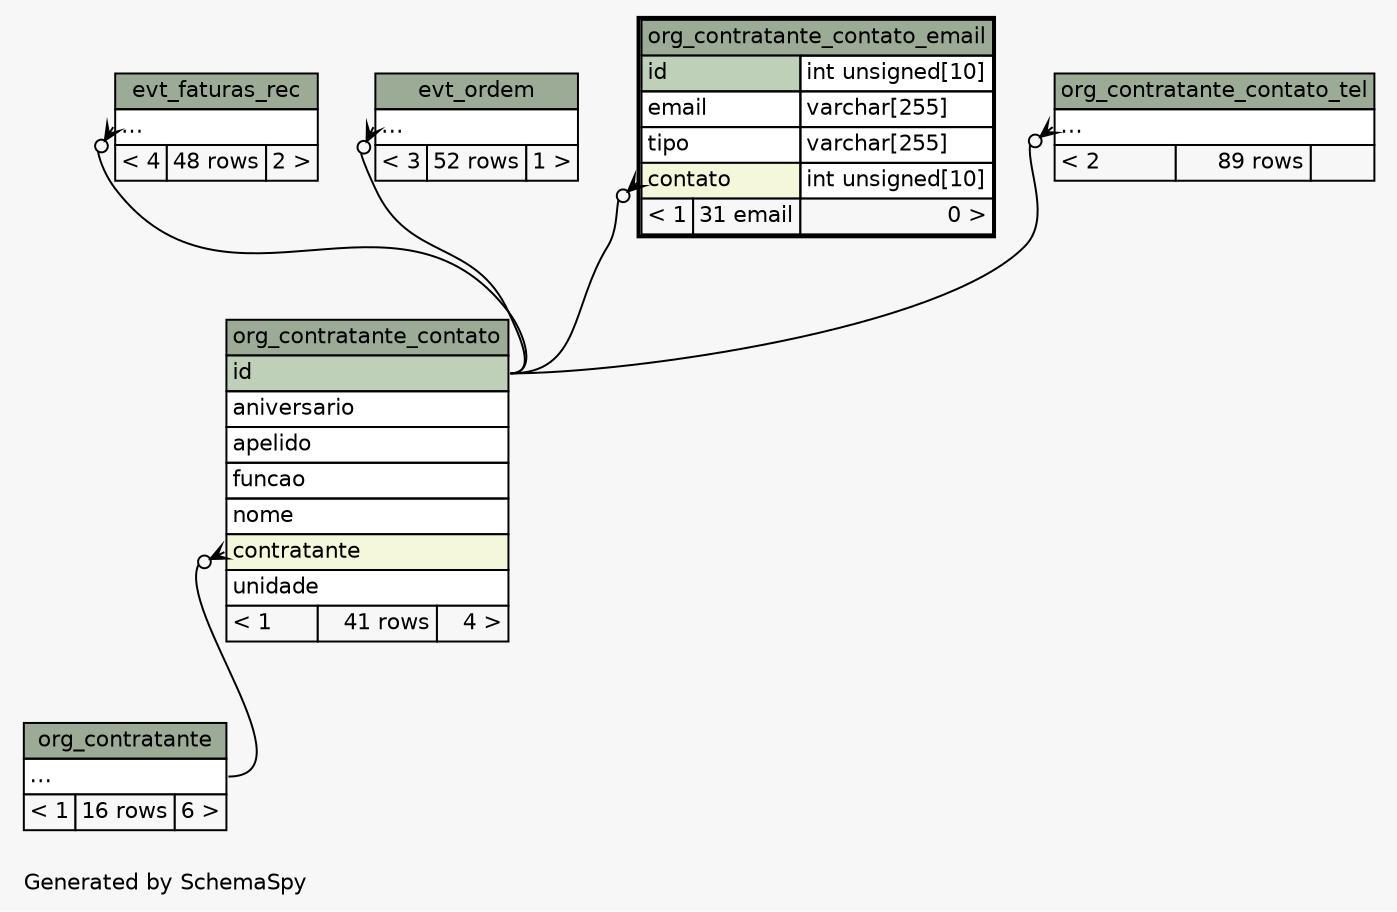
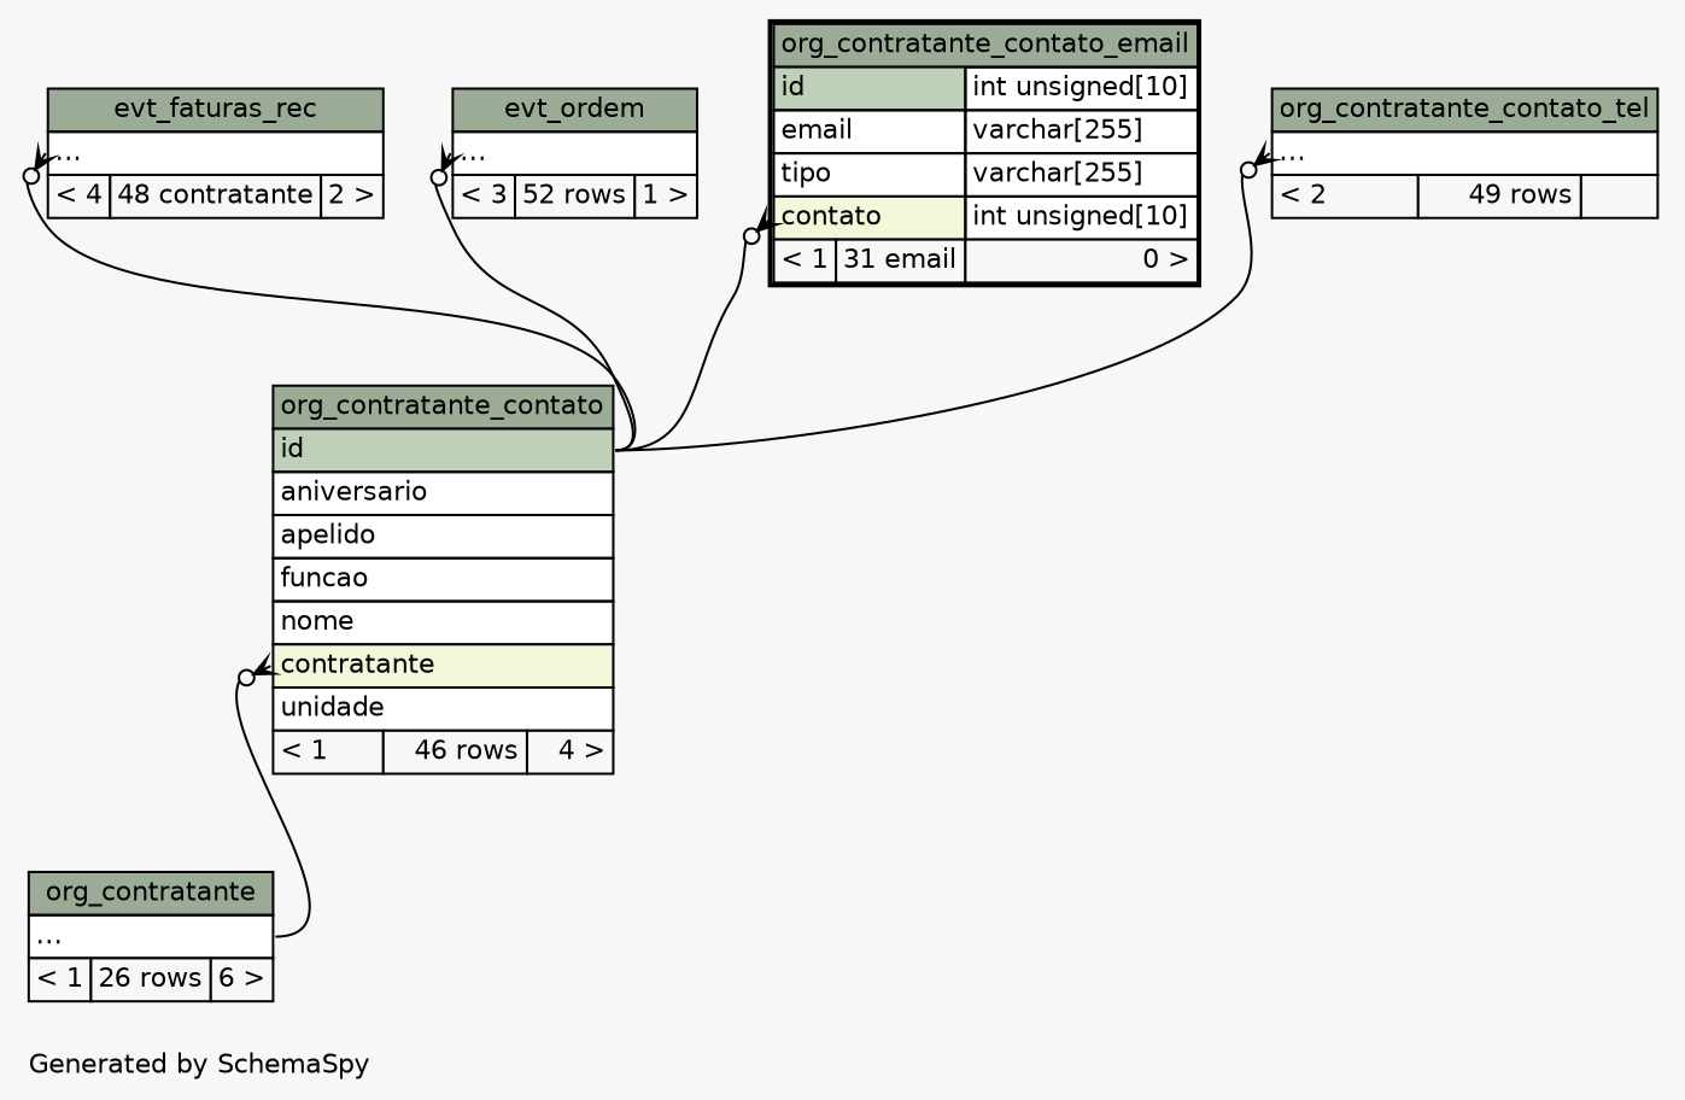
  digraph {
    bgcolor="#f7f7f7"
    fontname=Helvetica
    fontsize=11
    label="\nGenerated by SchemaSpy"
    labeljust=l
    nodesep=0.18
    rankdir=TB
    ranksep=0.46
    node [fontname=Helvetica fontsize=11 shape=plaintext]
    edge [arrowhead=none arrowsize=0.8 arrowtail=crowodot dir=back headport="id:e" tailport="elipses:w"]
-   n1 [label=<     <TABLE BORDER="0" CELLBORDER="1" CELLSPACING="0" BGCOLOR="#ffffff">       <TR><TD COLSPAN="3" BGCOLOR="#9bab96" ALIGN="CENTER">evt_faturas_rec</TD></TR>       <TR><TD PORT="elipses" COLSPAN="3" ALIGN="LEFT">...</TD></TR>       <TR><TD ALIGN="LEFT" BGCOLOR="#f7f7f7">&lt; 4</TD><TD ALIGN="RIGHT" BGCOLOR="#f7f7f7">48 rows</TD><TD ALIGN="RIGHT" BGCOLOR="#f7f7f7">2 &gt;</TD></TR>     </TABLE>>]
-   n2 [label=<     <TABLE BORDER="0" CELLBORDER="1" CELLSPACING="0" BGCOLOR="#ffffff">       <TR><TD COLSPAN="3" BGCOLOR="#9bab96" ALIGN="CENTER">org_contratante_contato</TD></TR>       <TR><TD PORT="id" COLSPAN="3" BGCOLOR="#bed1b8" ALIGN="LEFT">id</TD></TR>       <TR><TD PORT="aniversario" COLSPAN="3" ALIGN="LEFT">aniversario</TD></TR>       <TR><TD PORT="apelido" COLSPAN="3" ALIGN="LEFT">apelido</TD></TR>       <TR><TD PORT="funcao" COLSPAN="3" ALIGN="LEFT">funcao</TD></TR>       <TR><TD PORT="nome" COLSPAN="3" ALIGN="LEFT">nome</TD></TR>       <TR><TD PORT="contratante" COLSPAN="3" BGCOLOR="#f4f7da" ALIGN="LEFT">contratante</TD></TR>       <TR><TD PORT="unidade" COLSPAN="3" ALIGN="LEFT">unidade</TD></TR>       <TR><TD ALIGN="LEFT" BGCOLOR="#f7f7f7">&lt; 1</TD><TD ALIGN="RIGHT" BGCOLOR="#f7f7f7">41 rows</TD><TD ALIGN="RIGHT" BGCOLOR="#f7f7f7">4 &gt;</TD></TR>     </TABLE>>]
-   n3 [label=<     <TABLE BORDER="0" CELLBORDER="1" CELLSPACING="0" BGCOLOR="#ffffff">       <TR><TD COLSPAN="3" BGCOLOR="#9bab96" ALIGN="CENTER">org_contratante</TD></TR>       <TR><TD PORT="elipses" COLSPAN="3" ALIGN="LEFT">...</TD></TR>       <TR><TD ALIGN="LEFT" BGCOLOR="#f7f7f7">&lt; 1</TD><TD ALIGN="RIGHT" BGCOLOR="#f7f7f7">16 rows</TD><TD ALIGN="RIGHT" BGCOLOR="#f7f7f7">6 &gt;</TD></TR>     </TABLE>>]
+   n1 [label=<     <TABLE BORDER="0" CELLBORDER="1" CELLSPACING="0" BGCOLOR="#ffffff">       <TR><TD COLSPAN="3" BGCOLOR="#9bab96" ALIGN="CENTER">evt_faturas_rec</TD></TR>       <TR><TD PORT="elipses" COLSPAN="3" ALIGN="LEFT">...</TD></TR>       <TR><TD ALIGN="LEFT" BGCOLOR="#f7f7f7">&lt; 4</TD><TD ALIGN="RIGHT" BGCOLOR="#f7f7f7">48 contratante</TD><TD ALIGN="RIGHT" BGCOLOR="#f7f7f7">2 &gt;</TD></TR>     </TABLE>>]
+   n2 [label=<     <TABLE BORDER="0" CELLBORDER="1" CELLSPACING="0" BGCOLOR="#ffffff">       <TR><TD COLSPAN="3" BGCOLOR="#9bab96" ALIGN="CENTER">org_contratante_contato</TD></TR>       <TR><TD PORT="id" COLSPAN="3" BGCOLOR="#bed1b8" ALIGN="LEFT">id</TD></TR>       <TR><TD PORT="aniversario" COLSPAN="3" ALIGN="LEFT">aniversario</TD></TR>       <TR><TD PORT="apelido" COLSPAN="3" ALIGN="LEFT">apelido</TD></TR>       <TR><TD PORT="funcao" COLSPAN="3" ALIGN="LEFT">funcao</TD></TR>       <TR><TD PORT="nome" COLSPAN="3" ALIGN="LEFT">nome</TD></TR>       <TR><TD PORT="contratante" COLSPAN="3" BGCOLOR="#f4f7da" ALIGN="LEFT">contratante</TD></TR>       <TR><TD PORT="unidade" COLSPAN="3" ALIGN="LEFT">unidade</TD></TR>       <TR><TD ALIGN="LEFT" BGCOLOR="#f7f7f7">&lt; 1</TD><TD ALIGN="RIGHT" BGCOLOR="#f7f7f7">46 rows</TD><TD ALIGN="RIGHT" BGCOLOR="#f7f7f7">4 &gt;</TD></TR>     </TABLE>>]
+   n3 [label=<     <TABLE BORDER="0" CELLBORDER="1" CELLSPACING="0" BGCOLOR="#ffffff">       <TR><TD COLSPAN="3" BGCOLOR="#9bab96" ALIGN="CENTER">org_contratante</TD></TR>       <TR><TD PORT="elipses" COLSPAN="3" ALIGN="LEFT">...</TD></TR>       <TR><TD ALIGN="LEFT" BGCOLOR="#f7f7f7">&lt; 1</TD><TD ALIGN="RIGHT" BGCOLOR="#f7f7f7">26 rows</TD><TD ALIGN="RIGHT" BGCOLOR="#f7f7f7">6 &gt;</TD></TR>     </TABLE>>]
    n4 [label=<     <TABLE BORDER="0" CELLBORDER="1" CELLSPACING="0" BGCOLOR="#ffffff">       <TR><TD COLSPAN="3" BGCOLOR="#9bab96" ALIGN="CENTER">evt_ordem</TD></TR>       <TR><TD PORT="elipses" COLSPAN="3" ALIGN="LEFT">...</TD></TR>       <TR><TD ALIGN="LEFT" BGCOLOR="#f7f7f7">&lt; 3</TD><TD ALIGN="RIGHT" BGCOLOR="#f7f7f7">52 rows</TD><TD ALIGN="RIGHT" BGCOLOR="#f7f7f7">1 &gt;</TD></TR>     </TABLE>>]
    n5 [label=<     <TABLE BORDER="2" CELLBORDER="1" CELLSPACING="0" BGCOLOR="#ffffff">       <TR><TD COLSPAN="3" BGCOLOR="#9bab96" ALIGN="CENTER">org_contratante_contato_email</TD></TR>       <TR><TD PORT="id" COLSPAN="2" BGCOLOR="#bed1b8" ALIGN="LEFT">id</TD><TD PORT="id.type" ALIGN="LEFT">int unsigned[10]</TD></TR>       <TR><TD PORT="email" COLSPAN="2" ALIGN="LEFT">email</TD><TD PORT="email.type" ALIGN="LEFT">varchar[255]</TD></TR>       <TR><TD PORT="tipo" COLSPAN="2" ALIGN="LEFT">tipo</TD><TD PORT="tipo.type" ALIGN="LEFT">varchar[255]</TD></TR>       <TR><TD PORT="contato" COLSPAN="2" BGCOLOR="#f4f7da" ALIGN="LEFT">contato</TD><TD PORT="contato.type" ALIGN="LEFT">int unsigned[10]</TD></TR>       <TR><TD ALIGN="LEFT" BGCOLOR="#f7f7f7">&lt; 1</TD><TD ALIGN="RIGHT" BGCOLOR="#f7f7f7">31 email</TD><TD ALIGN="RIGHT" BGCOLOR="#f7f7f7">0 &gt;</TD></TR>     </TABLE>>]
-   n6 [label=<     <TABLE BORDER="0" CELLBORDER="1" CELLSPACING="0" BGCOLOR="#ffffff">       <TR><TD COLSPAN="3" BGCOLOR="#9bab96" ALIGN="CENTER">org_contratante_contato_tel</TD></TR>       <TR><TD PORT="elipses" COLSPAN="3" ALIGN="LEFT">...</TD></TR>       <TR><TD ALIGN="LEFT" BGCOLOR="#f7f7f7">&lt; 2</TD><TD ALIGN="RIGHT" BGCOLOR="#f7f7f7">89 rows</TD><TD ALIGN="RIGHT" BGCOLOR="#f7f7f7">  </TD></TR>     </TABLE>>]
+   n6 [label=<     <TABLE BORDER="0" CELLBORDER="1" CELLSPACING="0" BGCOLOR="#ffffff">       <TR><TD COLSPAN="3" BGCOLOR="#9bab96" ALIGN="CENTER">org_contratante_contato_tel</TD></TR>       <TR><TD PORT="elipses" COLSPAN="3" ALIGN="LEFT">...</TD></TR>       <TR><TD ALIGN="LEFT" BGCOLOR="#f7f7f7">&lt; 2</TD><TD ALIGN="RIGHT" BGCOLOR="#f7f7f7">49 rows</TD><TD ALIGN="RIGHT" BGCOLOR="#f7f7f7">  </TD></TR>     </TABLE>>]
    n1 -> n2
    n2 -> n3 [headport="elipses:e" tailport="contratante:w"]
    n4 -> n2
    n5 -> n2 [tailport="contato:w"]
    n6 -> n2
  }
